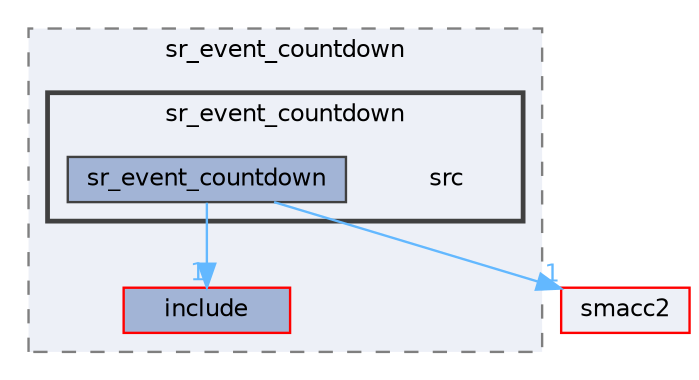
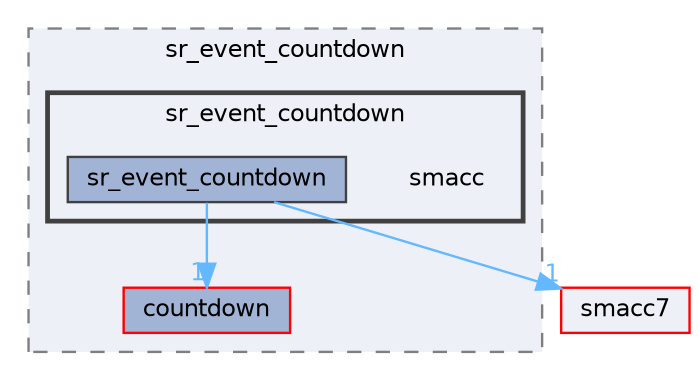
  digraph {
    compound=true
    node [fontname=Helvetica fontsize=10 shape=box color=red fillcolor="#a2b4d6" style=filled]
    edge [color=steelblue1 fontcolor=steelblue1 fontname=Helvetica fontsize=10 headlabel=1 labeldistance=1.5 labelfontname=Helvetica labelfontsize=10]
-   n1 [height=0.2 label=src shape=plaintext width=0.4 color="" fillcolor="" style=""]
+   n1 [height=0.2 label=smacc shape=plaintext width=0.4 color="" fillcolor="" style=""]
    n2 [color=grey25 height=0.2 label=sr_event_countdown width=0.4]
-   n3 [height=0.2 label=include width=0.4]
-   n4 [fillcolor="#edf0f7" height=0.2 label=smacc2 width=0.4]
+   n3 [height=0.2 label=countdown width=0.4]
+   n4 [fillcolor="#edf0f7" height=0.2 label=smacc7 width=0.4]
    subgraph cluster_1 {
      bgcolor="#edf0f7"
      fontname=Helvetica
      fontsize=10
      label=sr_event_countdown
      pencolor=grey50
      style="filled,dashed"
      n3
      subgraph cluster_2 {
        bgcolor="#edf0f7"
        fontname=Helvetica
        fontsize=10
        pencolor=grey25
        style="filled,bold"
        n1
        n2
      }
    }
    n2 -> n3
    n2 -> n4
  }
